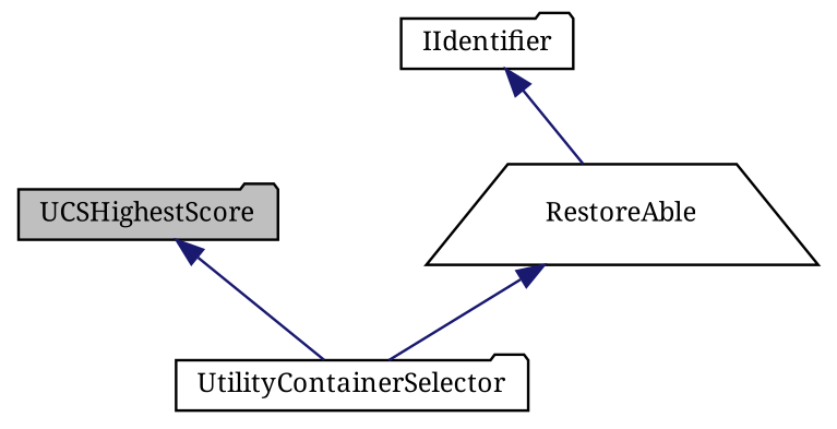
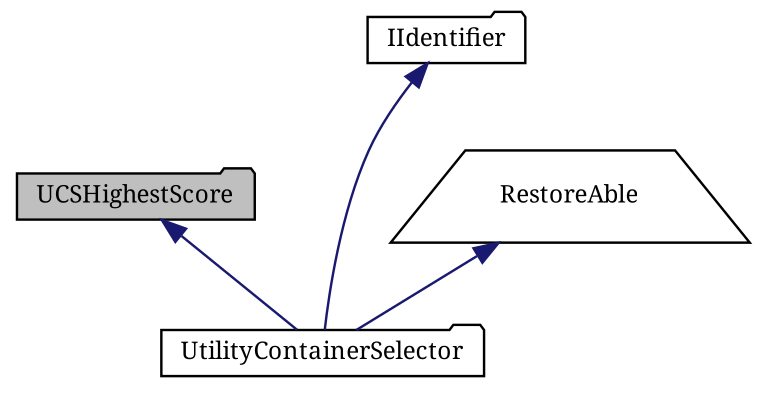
  digraph {
    fontname="Noto Serif"
    node [color=black fillcolor=white fontname="Noto Serif" fontsize=10 shape=folder style=filled]
    edge [color=midnightblue dir=back fontname="Noto Serif" fontsize=10 labelfontname=Helvetica labelfontsize=10 style=solid]
    n1 [fillcolor=grey75 fontcolor=black height=0.2 label=UCSHighestScore width=0.4]
    n2 [height=0.2 label=UtilityContainerSelector width=0.4]
    n3 [height=0.2 label=RestoreAble shape=trapezium width=0.4]
    n4 [height=0.2 label=IIdentifier width=0.4]
    n1 -> n2
    n3 -> n2
-   n4 -> n3
+   n4 -> n2
  }
